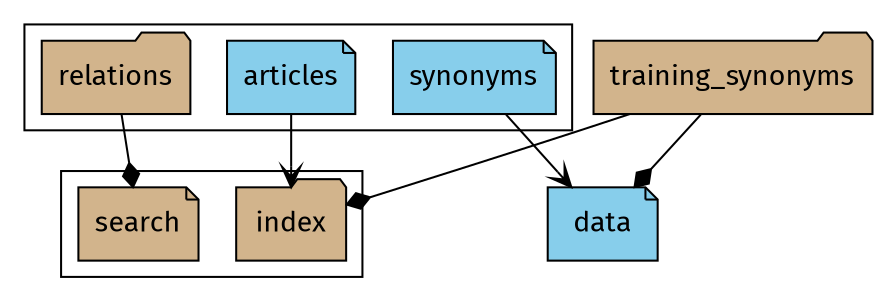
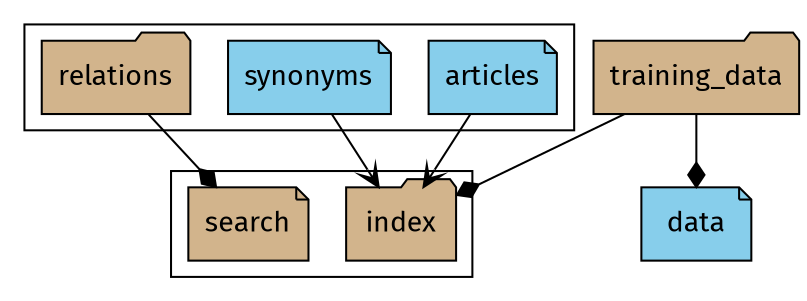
  digraph {
    fontname="Fira Sans"
    node [fillcolor=tan fontname="Fira Sans" shape=note style=filled]
    edge [arrowhead=diamond fontname="Fira Sans"]
    index [shape=folder]
    search
    relations [shape=folder]
    synonyms [fillcolor=skyblue]
    articles [fillcolor=skyblue]
-   training_data [shape=folder label=training_synonyms]
+   training_data [shape=folder]
    n7 [fillcolor=skyblue label=data]
    subgraph cluster_1 {
      index
      search
    }
    subgraph cluster_2 {
      relations
      synonyms
      articles
    }
    relations -> search
-   synonyms -> n7 [arrowhead=vee]
+   synonyms -> index [arrowhead=vee]
    articles -> index [arrowhead=vee]
    training_data -> index
    training_data -> n7
  }
